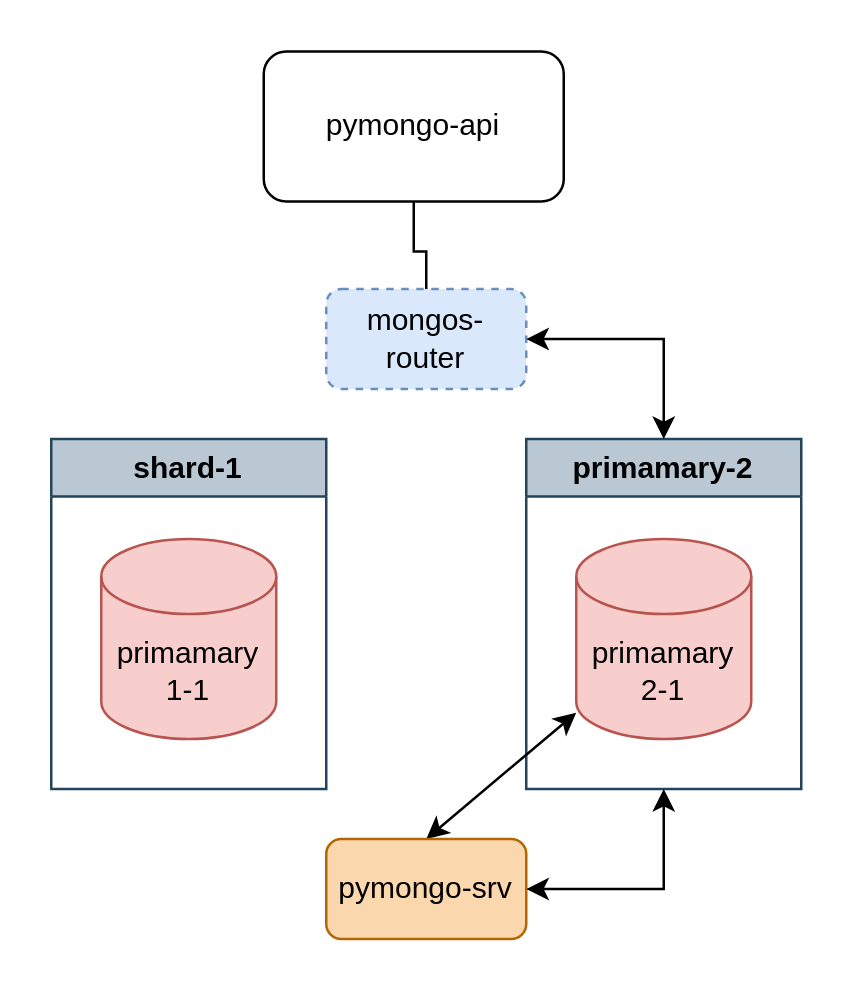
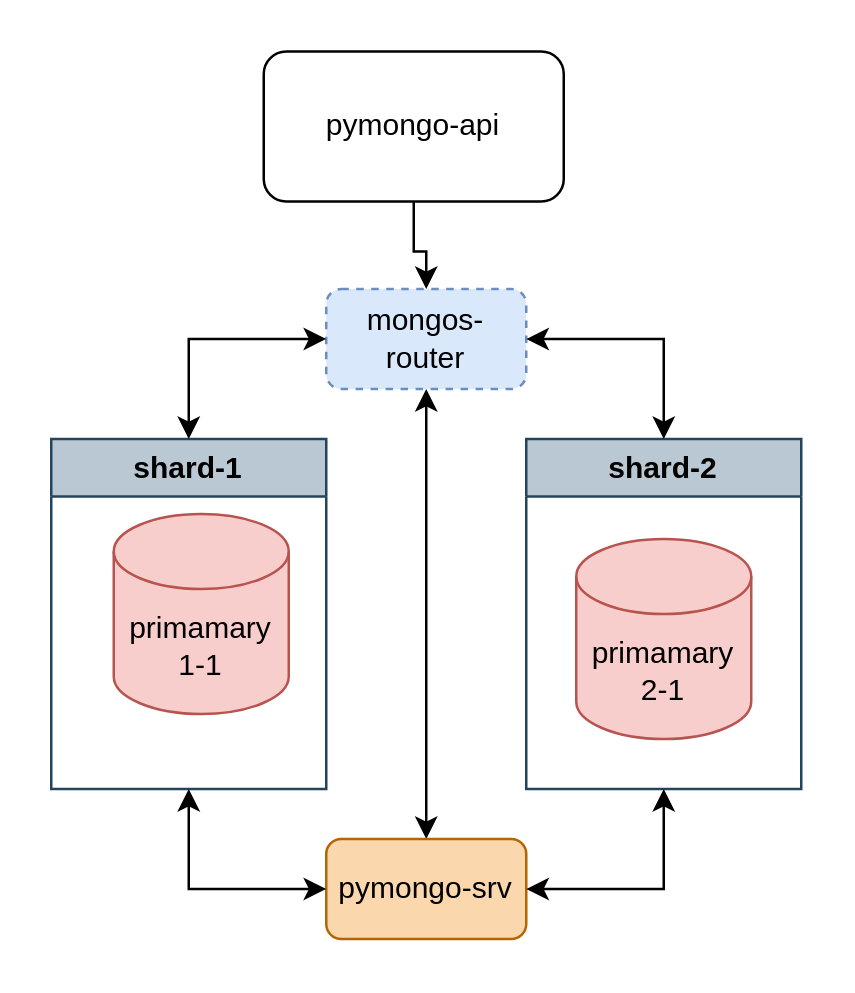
  <mxCell id="0" />
  <mxCell id="1" parent="0" />
- <mxCell id="2" style="edgeStyle=orthogonalEdgeStyle;rounded=0;orthogonalLoop=1;jettySize=auto;html=1;endArrow=none;" parent="1" source="3" target="8" edge="1"><mxGeometry relative="1" as="geometry" /></mxCell>
+ <mxCell id="2" style="edgeStyle=orthogonalEdgeStyle;rounded=0;orthogonalLoop=1;jettySize=auto;html=1;" parent="1" source="3" target="8" edge="1"><mxGeometry relative="1" as="geometry" /></mxCell>
  <mxCell id="3" value="pymongo-api" style="rounded=1;whiteSpace=wrap;html=1;" parent="1" vertex="1"><mxGeometry x="105" y="20" width="120" height="60" as="geometry" /></mxCell>
  <mxCell id="4" value="shard-1" style="swimlane;whiteSpace=wrap;html=1;fillColor=#bac8d3;strokeColor=#23445d;" parent="1" vertex="1"><mxGeometry x="20" y="175" width="110" height="140" as="geometry"><mxRectangle x="110" y="200" width="140" height="30" as="alternateBounds" /></mxGeometry></mxCell>
- <mxCell id="5" value="primamary&lt;br&gt;1-1" style="shape=cylinder3;whiteSpace=wrap;html=1;boundedLbl=1;backgroundOutline=1;size=15;fillColor=#f8cecc;strokeColor=#b85450;" parent="4" vertex="1"><mxGeometry x="20" y="40" width="70" height="80" as="geometry" /></mxCell>
- <mxCell id="6" value="primamary-2" style="swimlane;whiteSpace=wrap;html=1;fillColor=#bac8d3;strokeColor=#23445d;" parent="1" vertex="1"><mxGeometry x="210" y="175" width="110" height="140" as="geometry"><mxRectangle x="110" y="200" width="140" height="30" as="alternateBounds" /></mxGeometry></mxCell>
+ <mxCell id="5" value="primamary&lt;br&gt;1-1" style="shape=cylinder3;whiteSpace=wrap;html=1;boundedLbl=1;backgroundOutline=1;size=15;fillColor=#f8cecc;strokeColor=#b85450;" parent="4" vertex="1"><mxGeometry x="25" y="30" width="70" height="80" as="geometry" /></mxCell>
+ <mxCell id="6" value="shard-2" style="swimlane;whiteSpace=wrap;html=1;fillColor=#bac8d3;strokeColor=#23445d;" parent="1" vertex="1"><mxGeometry x="210" y="175" width="110" height="140" as="geometry"><mxRectangle x="110" y="200" width="140" height="30" as="alternateBounds" /></mxGeometry></mxCell>
  <mxCell id="7" value="primamary&lt;br&gt;2-1" style="shape=cylinder3;whiteSpace=wrap;html=1;boundedLbl=1;backgroundOutline=1;size=15;fillColor=#f8cecc;strokeColor=#b85450;" parent="6" vertex="1"><mxGeometry x="20" y="40" width="70" height="80" as="geometry" /></mxCell>
  <mxCell id="8" value="mongos-router" style="rounded=1;whiteSpace=wrap;html=1;fillColor=#dae8fc;strokeColor=#6c8ebf;dashed=1;" parent="1" vertex="1"><mxGeometry x="130" y="115" width="80" height="40" as="geometry" /></mxCell>
+ <mxCell id="9" value="" style="endArrow=classic;startArrow=classic;html=1;rounded=0;entryX=0;entryY=0.5;entryDx=0;entryDy=0;exitX=0.5;exitY=0;exitDx=0;exitDy=0;" parent="1" source="4" target="8" edge="1"><mxGeometry width="50" height="50" relative="1" as="geometry"><mxPoint x="70" y="155" as="sourcePoint" /><mxPoint x="120" y="105" as="targetPoint" /><Array as="points"><mxPoint x="75" y="135" /></Array></mxGeometry></mxCell>
  <mxCell id="10" value="" style="endArrow=classic;startArrow=classic;html=1;rounded=0;exitX=1;exitY=0.5;exitDx=0;exitDy=0;entryX=0.5;entryY=0;entryDx=0;entryDy=0;" parent="1" source="8" target="6" edge="1"><mxGeometry width="50" height="50" relative="1" as="geometry"><mxPoint x="260" y="115" as="sourcePoint" /><mxPoint x="310" y="65" as="targetPoint" /><Array as="points"><mxPoint x="265" y="135" /></Array></mxGeometry></mxCell>
- <mxCell id="11" value="" style="endArrow=classic;startArrow=classic;html=1;rounded=0;exitX=0.5;exitY=0;exitDx=0;exitDy=0;" parent="1" source="12" target="7" edge="1"><mxGeometry width="50" height="50" relative="1" as="geometry"><mxPoint x="170" y="335" as="sourcePoint" /><mxPoint x="200" y="195" as="targetPoint" /></mxGeometry></mxCell>
+ <mxCell id="11" value="" style="endArrow=classic;startArrow=classic;html=1;rounded=0;entryX=0.5;entryY=1;entryDx=0;entryDy=0;exitX=0.5;exitY=0;exitDx=0;exitDy=0;" parent="1" source="12" target="8" edge="1"><mxGeometry width="50" height="50" relative="1" as="geometry"><mxPoint x="170" y="335" as="sourcePoint" /><mxPoint x="200" y="195" as="targetPoint" /></mxGeometry></mxCell>
  <mxCell id="12" value="pymongo-srv" style="rounded=1;whiteSpace=wrap;html=1;fillColor=#fad7ac;strokeColor=#b46504;" parent="1" vertex="1"><mxGeometry x="130" y="335" width="80" height="40" as="geometry" /></mxCell>
+ <mxCell id="13" value="" style="endArrow=classic;startArrow=classic;html=1;rounded=0;entryX=0;entryY=0.5;entryDx=0;entryDy=0;exitX=0.5;exitY=1;exitDx=0;exitDy=0;" parent="1" source="4" target="12" edge="1"><mxGeometry width="50" height="50" relative="1" as="geometry"><mxPoint x="30" y="585" as="sourcePoint" /><mxPoint x="80" y="535" as="targetPoint" /><Array as="points"><mxPoint x="75" y="355" /></Array></mxGeometry></mxCell>
  <mxCell id="14" value="" style="endArrow=classic;startArrow=classic;html=1;rounded=0;entryX=0.5;entryY=1;entryDx=0;entryDy=0;exitX=1;exitY=0.5;exitDx=0;exitDy=0;" parent="1" source="12" target="6" edge="1"><mxGeometry width="50" height="50" relative="1" as="geometry"><mxPoint x="270" y="595" as="sourcePoint" /><mxPoint x="320" y="545" as="targetPoint" /><Array as="points"><mxPoint x="265" y="355" /></Array></mxGeometry></mxCell>
